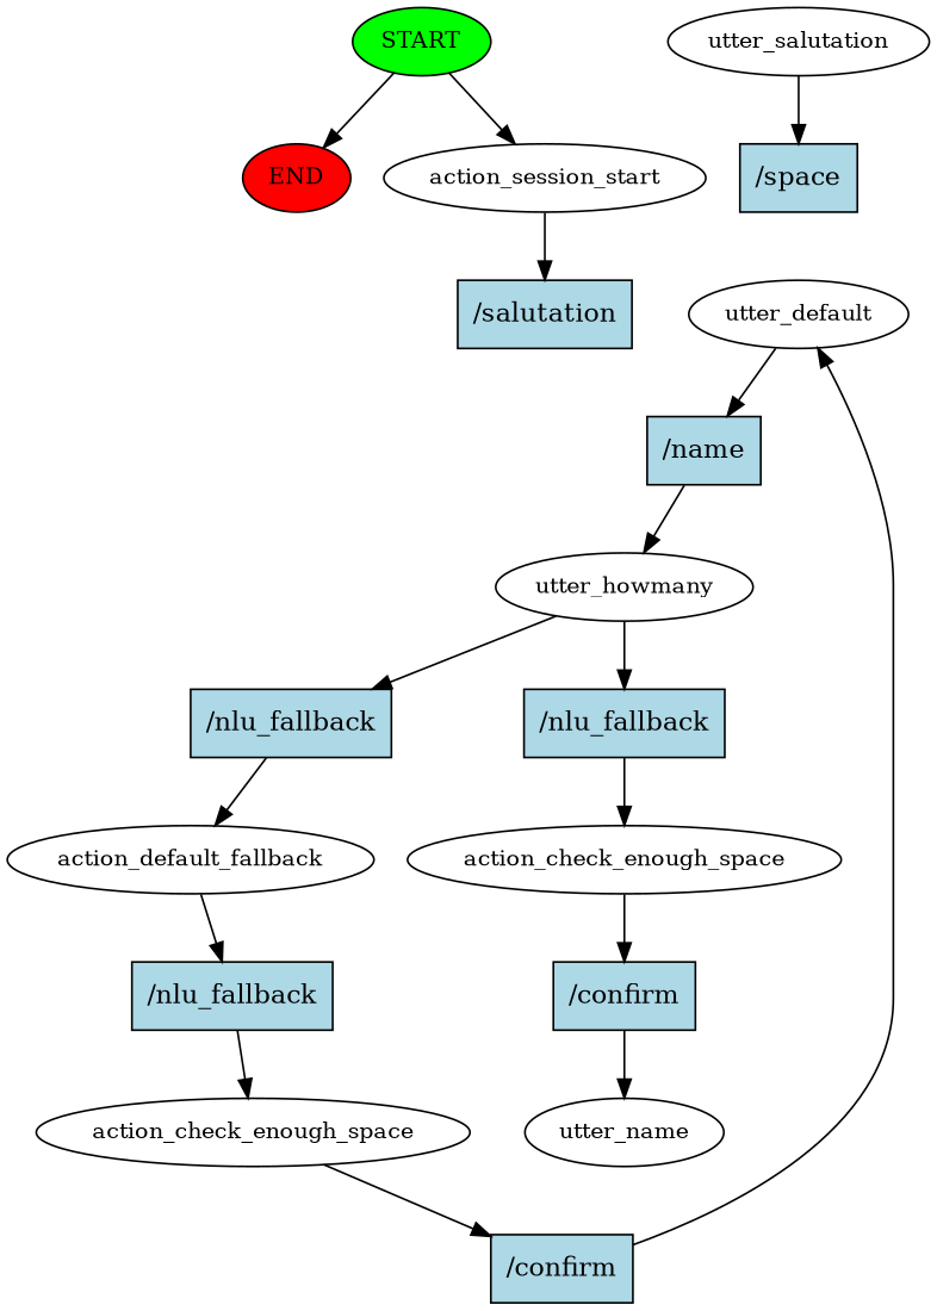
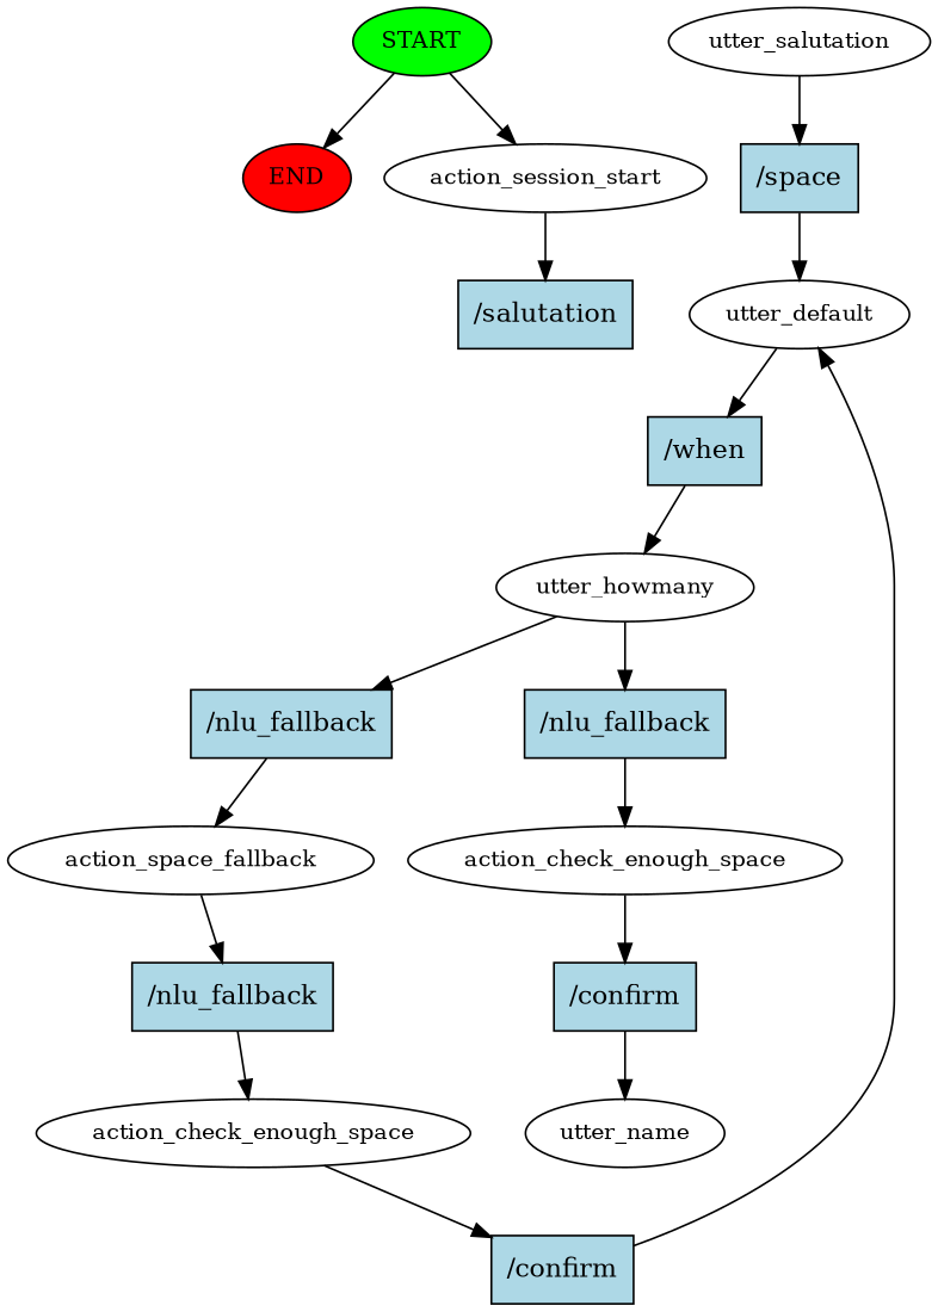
  digraph {
    node [fontsize=12 style=filled]
    n1 [fillcolor=green label=START]
    n2 [fillcolor=red label=END]
    n3 [label=action_session_start style=""]
    n4 [fillcolor=lightblue label="/salutation" shape=rect fontsize=""]
    n5 [label=utter_salutation style=""]
    n6 [fillcolor=lightblue label="/space" shape=rect fontsize=""]
    n7 [label=utter_default style=""]
-   n8 [fillcolor=lightblue label="/name" shape=rect fontsize=""]
+   n8 [fillcolor=lightblue label="/when" shape=rect fontsize=""]
    n9 [label=utter_howmany style=""]
    n10 [fillcolor=lightblue label="/nlu_fallback" shape=rect fontsize=""]
    n11 [fillcolor=lightblue label="/nlu_fallback" shape=rect fontsize=""]
-   n12 [label=action_default_fallback style=""]
+   n12 [label=action_space_fallback style=""]
    n13 [label=action_check_enough_space style=""]
    n14 [fillcolor=lightblue label="/nlu_fallback" shape=rect fontsize=""]
    n15 [label=action_check_enough_space style=""]
    n16 [fillcolor=lightblue label="/confirm" shape=rect fontsize=""]
    n17 [fillcolor=lightblue label="/confirm" shape=rect fontsize=""]
    n18 [label=utter_name style=""]
    n1 -> n2
    n1 -> n3
    n3 -> n4
    n5 -> n6
+   n6 -> n7
    n7 -> n8
    n8 -> n9
    n9 -> n10
    n9 -> n11
    n10 -> n12
    n11 -> n13
    n12 -> n14
    n13 -> n17
    n14 -> n15
    n15 -> n16
    n16 -> n7
    n17 -> n18
  }
